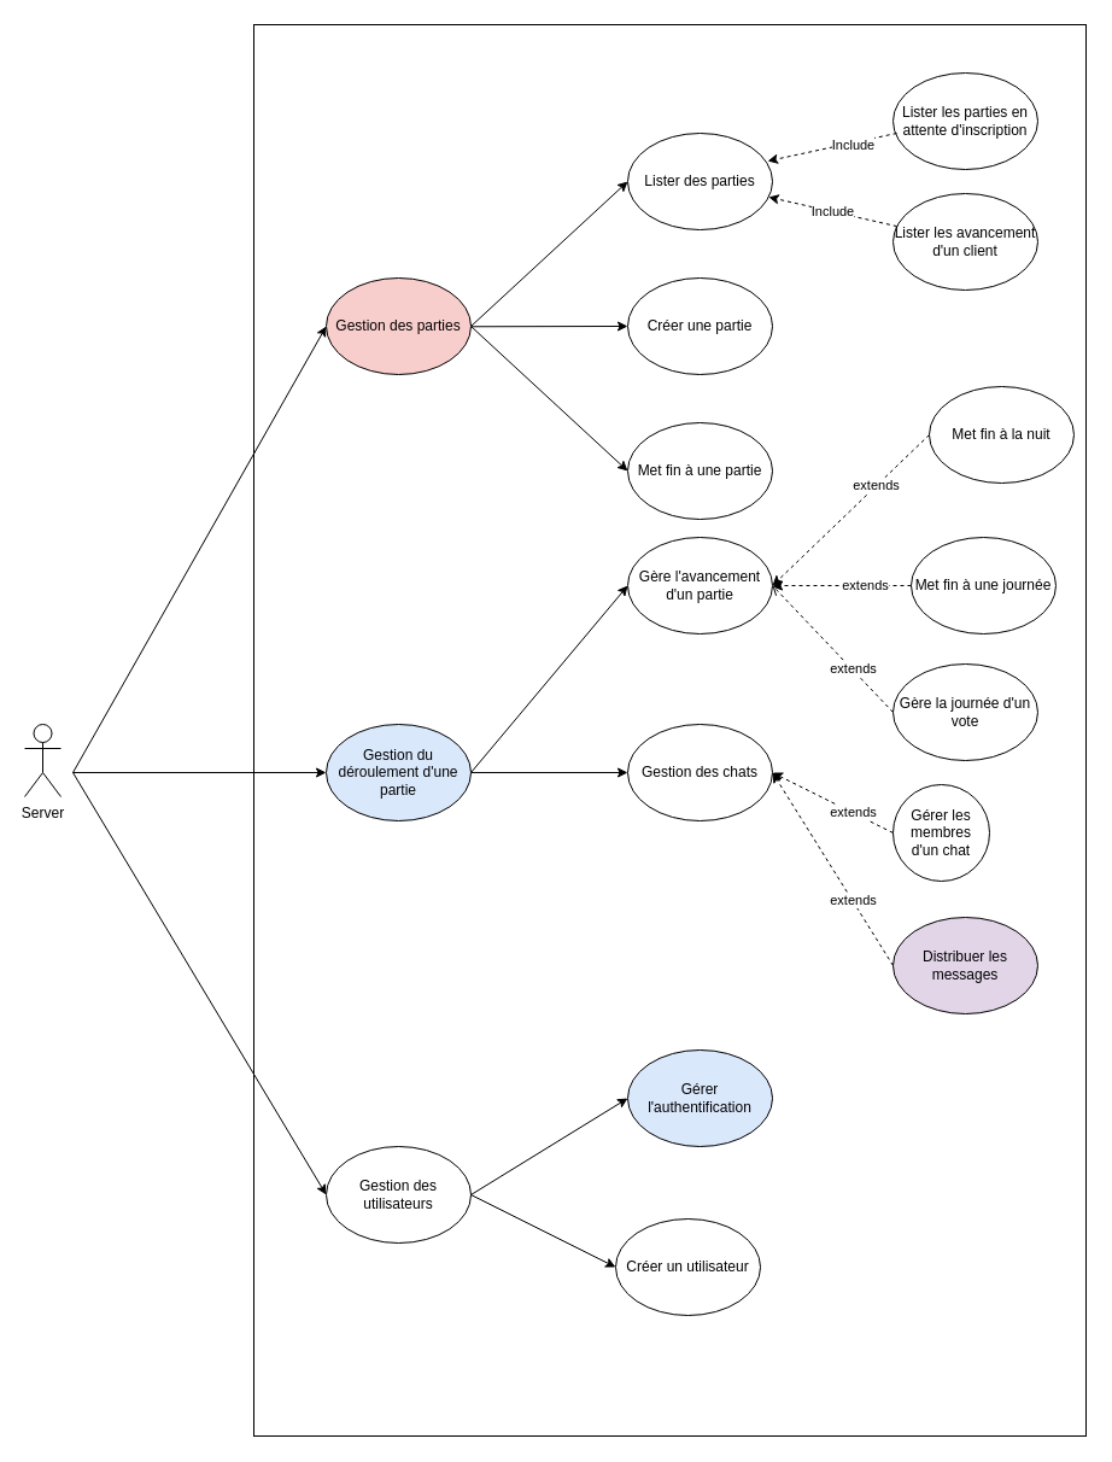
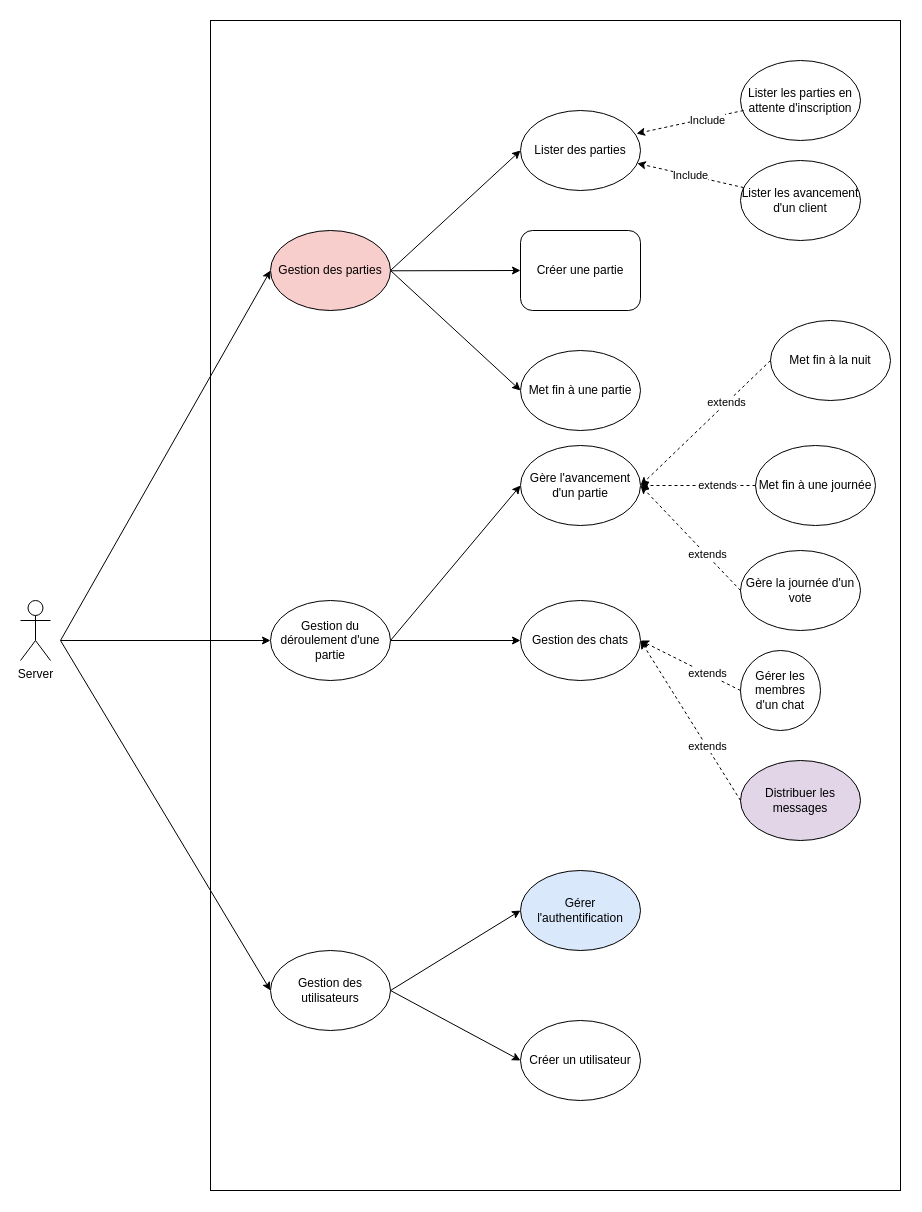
  <mxCell id="0" />
  <mxCell id="1" parent="0" />
  <mxCell id="2" value="" style="rounded=0;whiteSpace=wrap;html=1;" parent="1" vertex="1"><mxGeometry x="210" y="20" width="690" height="1170" as="geometry" /></mxCell>
  <mxCell id="3" value="Server" style="shape=umlActor;verticalLabelPosition=bottom;verticalAlign=top;html=1;outlineConnect=0;" parent="1" vertex="1"><mxGeometry x="20" y="600" width="30" height="60" as="geometry" /></mxCell>
  <mxCell id="4" style="edgeStyle=none;html=1;exitX=0;exitY=0.5;exitDx=0;exitDy=0;entryX=1;entryY=0.5;entryDx=0;entryDy=0;endArrow=none;startArrow=classic;startFill=1;endFill=0;" edge="1" parent="1" source="5" target="40"><mxGeometry relative="1" as="geometry" /></mxCell>
  <mxCell id="5" value="Lister des parties" style="ellipse;whiteSpace=wrap;html=1;" parent="1" vertex="1"><mxGeometry x="520" y="110" width="120" height="80" as="geometry" /></mxCell>
  <mxCell id="6" value="Lister les avancement d'un client" style="ellipse;whiteSpace=wrap;html=1;" parent="1" vertex="1"><mxGeometry x="740" y="160" width="120" height="80" as="geometry" /></mxCell>
  <mxCell id="7" value="Lister les parties en attente d'inscription" style="ellipse;whiteSpace=wrap;html=1;" parent="1" vertex="1"><mxGeometry x="740" y="60" width="120" height="80" as="geometry" /></mxCell>
  <mxCell id="8" value="" style="endArrow=classic;html=1;dashed=1;" parent="1" source="6" target="5" edge="1"><mxGeometry relative="1" as="geometry"><mxPoint x="220" y="360" as="sourcePoint" /><mxPoint x="380" y="360" as="targetPoint" /></mxGeometry></mxCell>
  <mxCell id="9" value="Include" style="edgeLabel;resizable=0;html=1;align=center;verticalAlign=middle;" parent="8" connectable="0" vertex="1"><mxGeometry relative="1" as="geometry" /></mxCell>
  <mxCell id="10" value="" style="endArrow=classic;html=1;entryX=0.967;entryY=0.288;entryDx=0;entryDy=0;exitX=0.025;exitY=0.625;exitDx=0;exitDy=0;exitPerimeter=0;entryPerimeter=0;dashed=1;" parent="1" source="7" target="5" edge="1"><mxGeometry relative="1" as="geometry"><mxPoint x="250" y="360" as="sourcePoint" /><mxPoint x="350" y="360" as="targetPoint" /></mxGeometry></mxCell>
  <mxCell id="11" value="Include" style="edgeLabel;html=1;align=center;verticalAlign=middle;resizable=0;points=[];" parent="10" vertex="1" connectable="0"><mxGeometry x="-0.302" y="2" relative="1" as="geometry"><mxPoint as="offset" /></mxGeometry></mxCell>
  <mxCell id="12" style="edgeStyle=none;html=1;exitX=0;exitY=0.5;exitDx=0;exitDy=0;endArrow=none;startArrow=classic;startFill=1;endFill=0;" edge="1" parent="1" source="13"><mxGeometry relative="1" as="geometry"><mxPoint x="390" y="270.294" as="targetPoint" /></mxGeometry></mxCell>
- <mxCell id="13" value="Créer une partie" style="ellipse;whiteSpace=wrap;html=1;" parent="1" vertex="1"><mxGeometry x="520" y="230" width="120" height="80" as="geometry" /></mxCell>
+ <mxCell id="13" value="Créer une partie" style="whiteSpace=wrap;html=1;rounded=1;" parent="1" vertex="1"><mxGeometry x="520" y="230" width="120" height="80" as="geometry" /></mxCell>
  <mxCell id="14" style="edgeStyle=none;html=1;exitX=0;exitY=0.5;exitDx=0;exitDy=0;startArrow=classic;startFill=1;endArrow=none;endFill=0;" edge="1" parent="1" source="15"><mxGeometry relative="1" as="geometry"><mxPoint x="390" y="270" as="targetPoint" /></mxGeometry></mxCell>
  <mxCell id="15" value="Met fin à une partie" style="ellipse;whiteSpace=wrap;html=1;" parent="1" vertex="1"><mxGeometry x="520" y="350" width="120" height="80" as="geometry" /></mxCell>
  <mxCell id="16" value="Gère l'avancement d'un partie" style="ellipse;whiteSpace=wrap;html=1;" parent="1" vertex="1"><mxGeometry x="520" y="445" width="120" height="80" as="geometry" /></mxCell>
  <mxCell id="17" value="Met fin à la nuit" style="ellipse;whiteSpace=wrap;html=1;" parent="1" vertex="1"><mxGeometry x="770" y="320" width="120" height="80" as="geometry" /></mxCell>
  <mxCell id="18" value="Met fin à une journée" style="ellipse;whiteSpace=wrap;html=1;" parent="1" vertex="1"><mxGeometry x="755" y="445" width="120" height="80" as="geometry" /></mxCell>
  <mxCell id="19" value="Gère la journée d'un vote" style="ellipse;whiteSpace=wrap;html=1;" parent="1" vertex="1"><mxGeometry x="740" y="550" width="120" height="80" as="geometry" /></mxCell>
  <mxCell id="20" value="" style="endArrow=classic;html=1;dashed=1;entryX=1;entryY=0.5;entryDx=0;entryDy=0;exitX=0;exitY=0.5;exitDx=0;exitDy=0;" parent="1" source="17" target="16" edge="1"><mxGeometry relative="1" as="geometry"><mxPoint x="483.792" y="510.039" as="sourcePoint" /><mxPoint x="369.997" y="489.997" as="targetPoint" /></mxGeometry></mxCell>
  <mxCell id="21" value="extends" style="edgeLabel;html=1;align=center;verticalAlign=middle;resizable=0;points=[];" parent="20" vertex="1" connectable="0"><mxGeometry x="-0.323" y="-1" relative="1" as="geometry"><mxPoint as="offset" /></mxGeometry></mxCell>
  <mxCell id="22" value="" style="endArrow=classic;html=1;dashed=1;entryX=1;entryY=0.5;entryDx=0;entryDy=0;exitX=0;exitY=0.5;exitDx=0;exitDy=0;" parent="1" source="18" target="16" edge="1"><mxGeometry relative="1" as="geometry"><mxPoint x="500" y="570" as="sourcePoint" /><mxPoint x="381.92" y="575.96" as="targetPoint" /></mxGeometry></mxCell>
  <mxCell id="23" value="extends" style="edgeLabel;html=1;align=center;verticalAlign=middle;resizable=0;points=[];" parent="22" vertex="1" connectable="0"><mxGeometry x="-0.323" y="-1" relative="1" as="geometry"><mxPoint as="offset" /></mxGeometry></mxCell>
- <mxCell id="24" value="" style="endArrow=open;html=1;dashed=1;entryX=1;entryY=0.5;entryDx=0;entryDy=0;exitX=0;exitY=0.5;exitDx=0;exitDy=0;" parent="1" source="19" target="16" edge="1"><mxGeometry relative="1" as="geometry"><mxPoint x="499.04" y="543.04" as="sourcePoint" /><mxPoint x="380.96" y="549" as="targetPoint" /></mxGeometry></mxCell>
+ <mxCell id="24" value="" style="endArrow=classic;html=1;dashed=1;entryX=1;entryY=0.5;entryDx=0;entryDy=0;exitX=0;exitY=0.5;exitDx=0;exitDy=0;" parent="1" source="19" target="16" edge="1"><mxGeometry relative="1" as="geometry"><mxPoint x="499.04" y="543.04" as="sourcePoint" /><mxPoint x="380.96" y="549" as="targetPoint" /></mxGeometry></mxCell>
  <mxCell id="25" value="extends" style="edgeLabel;html=1;align=center;verticalAlign=middle;resizable=0;points=[];" parent="24" vertex="1" connectable="0"><mxGeometry x="-0.323" y="-1" relative="1" as="geometry"><mxPoint as="offset" /></mxGeometry></mxCell>
  <mxCell id="26" value="Gestion des chats" style="ellipse;whiteSpace=wrap;html=1;" parent="1" vertex="1"><mxGeometry x="520" y="600" width="120" height="80" as="geometry" /></mxCell>
  <mxCell id="27" style="edgeStyle=none;html=1;exitX=1;exitY=0.5;exitDx=0;exitDy=0;entryX=0;entryY=0.5;entryDx=0;entryDy=0;" edge="1" parent="1" source="30" target="16"><mxGeometry relative="1" as="geometry" /></mxCell>
  <mxCell id="28" style="edgeStyle=none;html=1;exitX=1;exitY=0.5;exitDx=0;exitDy=0;entryX=0;entryY=0.5;entryDx=0;entryDy=0;" edge="1" parent="1" source="30" target="26"><mxGeometry relative="1" as="geometry" /></mxCell>
  <mxCell id="29" style="edgeStyle=none;html=1;exitX=0;exitY=0.5;exitDx=0;exitDy=0;startArrow=classic;startFill=1;endArrow=none;endFill=0;" edge="1" parent="1" source="30"><mxGeometry relative="1" as="geometry"><mxPoint x="60" y="640" as="targetPoint" /></mxGeometry></mxCell>
- <mxCell id="30" value="Gestion du déroulement d'une partie" style="ellipse;whiteSpace=wrap;html=1;fillColor=#dae8fc;" vertex="1" parent="1"><mxGeometry x="270" y="600" width="120" height="80" as="geometry" /></mxCell>
+ <mxCell id="30" value="Gestion du déroulement d'une partie" style="ellipse;whiteSpace=wrap;html=1;" vertex="1" parent="1"><mxGeometry x="270" y="600" width="120" height="80" as="geometry" /></mxCell>
  <mxCell id="31" value="Gérer les membres&lt;br&gt;d'un chat" style="ellipse;whiteSpace=wrap;html=1;" vertex="1" parent="1"><mxGeometry x="740" y="650" width="80" height="80" as="geometry" /></mxCell>
  <mxCell id="32" value="Distribuer les messages" style="ellipse;whiteSpace=wrap;html=1;fillColor=#e1d5e7;" vertex="1" parent="1"><mxGeometry x="740" y="760" width="120" height="80" as="geometry" /></mxCell>
  <mxCell id="33" value="" style="endArrow=classic;html=1;dashed=1;entryX=1;entryY=0.5;entryDx=0;entryDy=0;exitX=0;exitY=0.5;exitDx=0;exitDy=0;" edge="1" parent="1" source="31" target="26"><mxGeometry relative="1" as="geometry"><mxPoint x="740" y="692.5" as="sourcePoint" /><mxPoint x="640" y="587.5" as="targetPoint" /></mxGeometry></mxCell>
  <mxCell id="34" value="extends" style="edgeLabel;html=1;align=center;verticalAlign=middle;resizable=0;points=[];" vertex="1" connectable="0" parent="33"><mxGeometry x="-0.323" y="-1" relative="1" as="geometry"><mxPoint as="offset" /></mxGeometry></mxCell>
  <mxCell id="35" value="" style="endArrow=classic;html=1;dashed=1;entryX=1;entryY=0.5;entryDx=0;entryDy=0;exitX=0;exitY=0.5;exitDx=0;exitDy=0;" edge="1" parent="1" source="32" target="26"><mxGeometry relative="1" as="geometry"><mxPoint x="760" y="610" as="sourcePoint" /><mxPoint x="660" y="505" as="targetPoint" /></mxGeometry></mxCell>
  <mxCell id="36" value="extends" style="edgeLabel;html=1;align=center;verticalAlign=middle;resizable=0;points=[];" vertex="1" connectable="0" parent="35"><mxGeometry x="-0.323" y="-1" relative="1" as="geometry"><mxPoint as="offset" /></mxGeometry></mxCell>
  <mxCell id="37" style="edgeStyle=none;html=1;exitX=0;exitY=0.5;exitDx=0;exitDy=0;startArrow=classic;startFill=1;endArrow=none;endFill=0;" edge="1" parent="1" source="38"><mxGeometry relative="1" as="geometry"><mxPoint x="60" y="640" as="targetPoint" /></mxGeometry></mxCell>
  <mxCell id="38" value="Gestion des utilisateurs" style="ellipse;whiteSpace=wrap;html=1;" vertex="1" parent="1"><mxGeometry x="270" y="950" width="120" height="80" as="geometry" /></mxCell>
  <mxCell id="39" style="edgeStyle=none;html=1;exitX=0;exitY=0.5;exitDx=0;exitDy=0;startArrow=classic;startFill=1;endArrow=none;endFill=0;" edge="1" parent="1" source="40"><mxGeometry relative="1" as="geometry"><mxPoint x="60" y="640" as="targetPoint" /></mxGeometry></mxCell>
  <mxCell id="40" value="Gestion des parties" style="ellipse;whiteSpace=wrap;html=1;fillColor=#f8cecc;" vertex="1" parent="1"><mxGeometry x="270" y="230" width="120" height="80" as="geometry" /></mxCell>
  <mxCell id="41" style="edgeStyle=none;html=1;exitX=0;exitY=0.5;exitDx=0;exitDy=0;endArrow=none;startArrow=classic;startFill=1;endFill=0;" edge="1" parent="1" source="42"><mxGeometry relative="1" as="geometry"><mxPoint x="390" y="990" as="targetPoint" /></mxGeometry></mxCell>
  <mxCell id="42" value="Gérer l'authentification" style="ellipse;whiteSpace=wrap;html=1;fillColor=#dae8fc;" vertex="1" parent="1"><mxGeometry x="520" y="870" width="120" height="80" as="geometry" /></mxCell>
  <mxCell id="43" style="edgeStyle=none;html=1;exitX=0;exitY=0.5;exitDx=0;exitDy=0;entryX=1;entryY=0.5;entryDx=0;entryDy=0;endArrow=none;startArrow=classic;startFill=1;endFill=0;" edge="1" parent="1" source="44" target="38"><mxGeometry relative="1" as="geometry" /></mxCell>
- <mxCell id="44" value="Créer un utilisateur" style="ellipse;whiteSpace=wrap;html=1;" vertex="1" parent="1"><mxGeometry x="510" y="1010" width="120" height="80" as="geometry" /></mxCell>
+ <mxCell id="44" value="Créer un utilisateur" style="ellipse;whiteSpace=wrap;html=1;" vertex="1" parent="1"><mxGeometry x="520" y="1020" width="120" height="80" as="geometry" /></mxCell>
